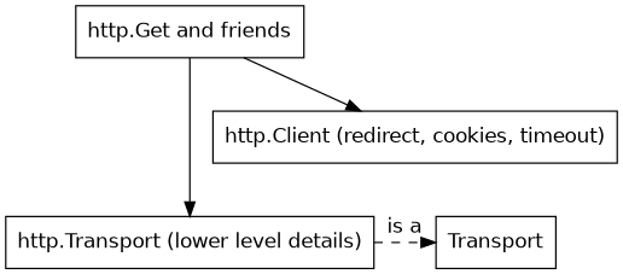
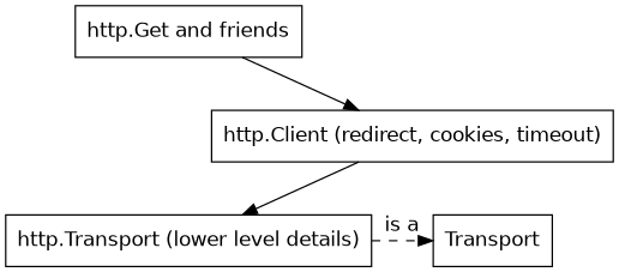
  digraph {
    fontname=helvetica
    node [fontname=helvetica shape=box]
    edge [fontname=helvetica]
    n1 [label="http.Transport (lower level details)"]
    n2 [label=Transport]
    n3 [label="http.Get and friends"]
    n4 [label="http.Client (redirect, cookies, timeout)"]
    subgraph sub_1 {
      rank=same
      n1
      n2
    }
    n1 -> n2 [label="is a" style=dashed]
    n3 -> n4
-   n3 -> n1
+   n4 -> n1
  }
